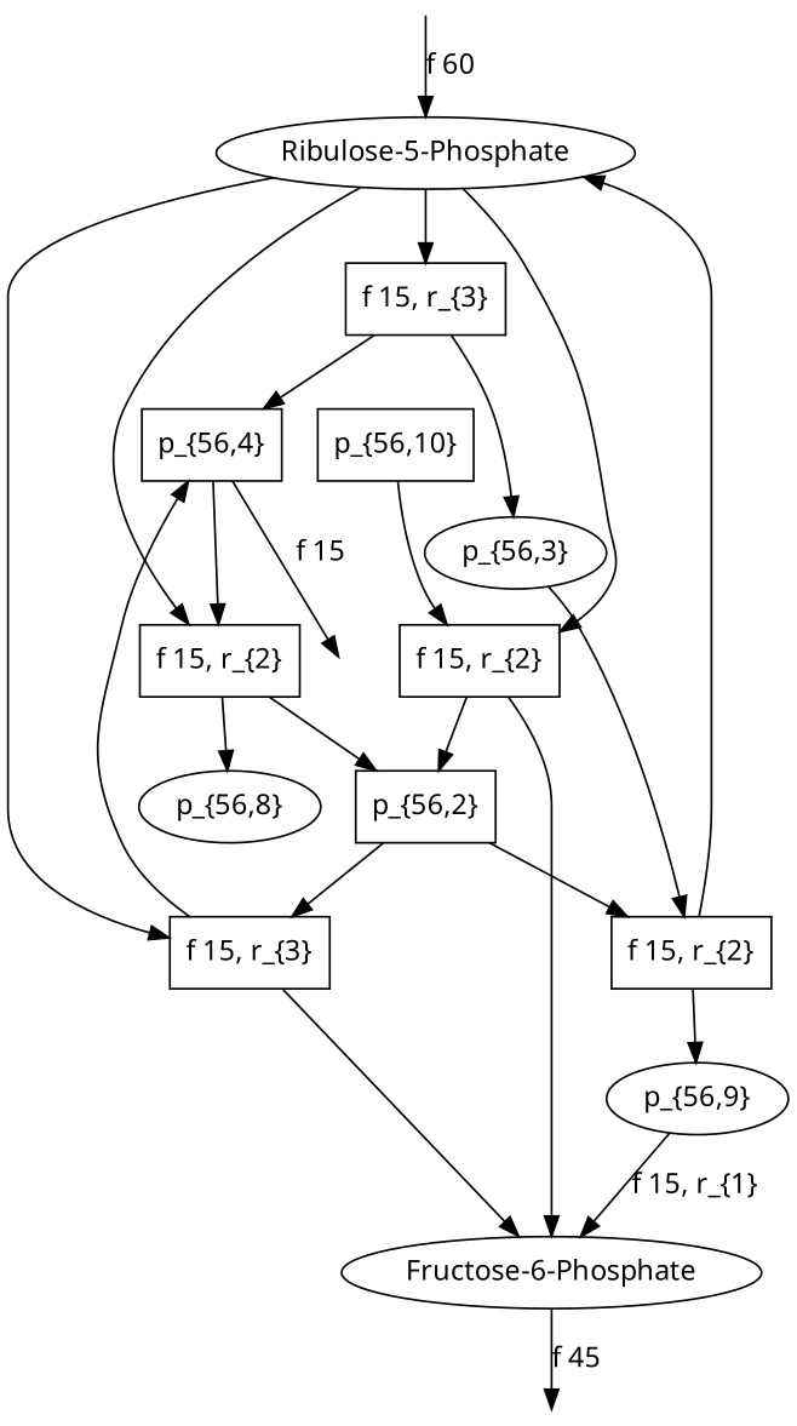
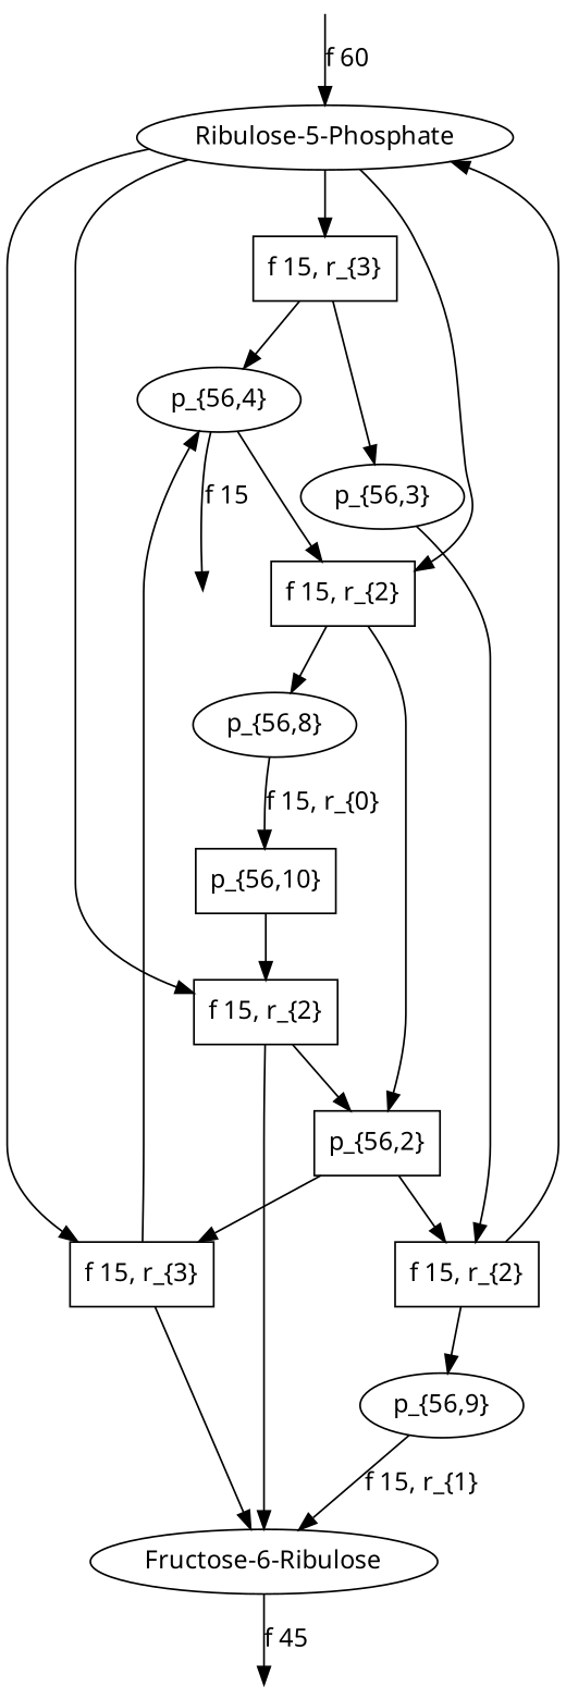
  digraph {
    fontname="Noto Sans"
    node [fontname="Noto Sans" shape=box]
    edge [fontname="Noto Sans"]
    n1 [label="Ribulose-5-Phosphate" shape=ellipse]
    n2 [label="f 15, r_{3}"]
    n3 [label="f 15, r_{2}"]
    n4 [label="f 15, r_{3}"]
    n5 [label="f 15, r_{2}"]
    n6 [label="p_{56,3}" shape=ellipse]
-   n7 [label="p_{56,4}"]
+   n7 [label="p_{56,4}" shape=ellipse]
    n8 [label="p_{56,2}"]
    n9 [label="p_{56,8}" shape=ellipse]
-   n10 [label="Fructose-6-Phosphate" shape=ellipse]
+   n10 [label="Fructose-6-Ribulose" shape=ellipse]
    n11 [label="f 15, r_{2}"]
    n12 [label="p_{56,9}" shape=ellipse]
    "9-0-IOFlow" [shape=point style=invis]
    n14 [label="p_{56,10}"]
    "27-0-IOFlow" [shape=point style=invis]
    "0-0-IOFlow" [shape=point style=invis]
    n1 -> n2
    n1 -> n3
    n1 -> n4
    n1 -> n5
    n2 -> n6
    n2 -> n7
    n3 -> n8
    n3 -> n9
    n4 -> n7
    n4 -> n10
    n5 -> n8
    n5 -> n10
    n6 -> n11
    n7 -> n3
    n7 -> "9-0-IOFlow" [label="f 15"]
    n8 -> n4
    n8 -> n11
+   n9 -> n14 [label="f 15, r_{0}"]
    n10 -> "27-0-IOFlow" [label="f 45"]
    n11 -> n1
    n11 -> n12
    n12 -> n10 [label="f 15, r_{1}"]
    n14 -> n5
    "0-0-IOFlow" -> n1 [label="f 60"]
  }
